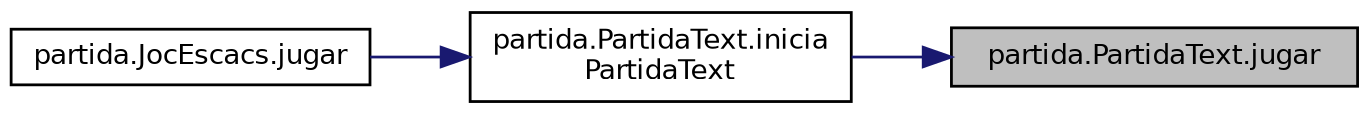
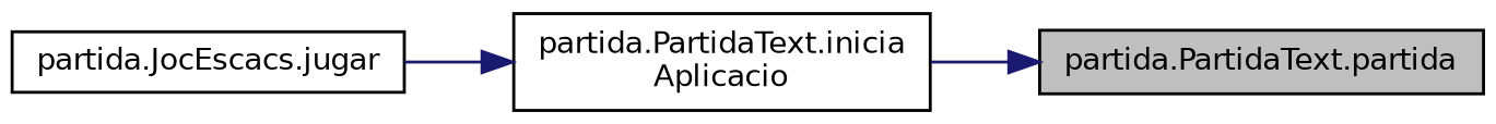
  digraph {
    rankdir=RL
    node [color=black fillcolor=white fontname=Helvetica fontsize=10 shape=record style=filled]
    edge [color=midnightblue dir=back fontname=Helvetica fontsize=10 labelfontname=Helvetica labelfontsize=10 style=solid]
-   n1 [fillcolor=grey75 fontcolor=black height=0.2 label="partida.PartidaText.jugar" width=0.4]
-   n2 [height=0.2 label="partida.PartidaText.inicia\lPartidaText" width=0.4]
+   n1 [fillcolor=grey75 fontcolor=black height=0.2 label="partida.PartidaText.partida" width=0.4]
+   n2 [height=0.2 label="partida.PartidaText.inicia\lAplicacio" width=0.4]
    n3 [height=0.2 label="partida.JocEscacs.jugar" width=0.4]
    n1 -> n2
    n2 -> n3
  }
